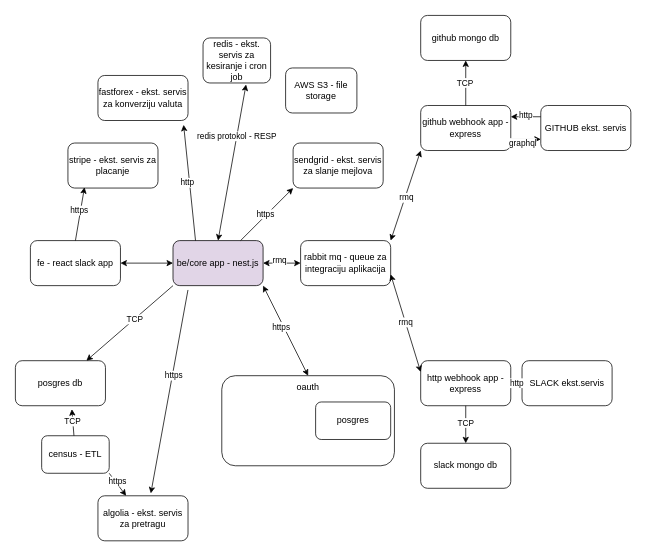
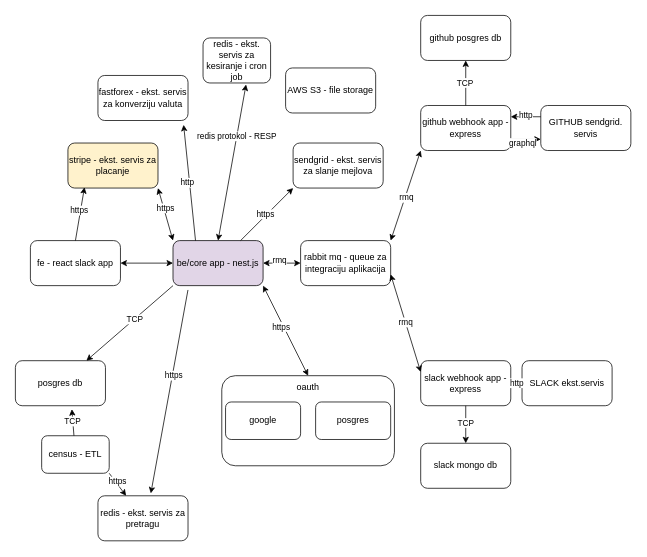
  <mxCell id="0" />
  <mxCell id="1" parent="0" />
  <mxCell id="2" value="fe - react slack app&lt;br&gt;" style="rounded=1;whiteSpace=wrap;html=1;" parent="1" vertex="1"><mxGeometry x="40" y="320" width="120" height="60" as="geometry" /></mxCell>
  <mxCell id="3" value="be/core app - nest.js" style="rounded=1;whiteSpace=wrap;html=1;fillColor=#e1d5e7;" parent="1" vertex="1"><mxGeometry x="230" y="320" width="120" height="60" as="geometry" /></mxCell>
  <mxCell id="4" value="" style="endArrow=classic;startArrow=classic;html=1;rounded=0;exitX=1;exitY=0.5;exitDx=0;exitDy=0;entryX=0;entryY=0.5;entryDx=0;entryDy=0;" parent="1" source="2" target="3" edge="1"><mxGeometry width="50" height="50" relative="1" as="geometry"><mxPoint x="400" y="510" as="sourcePoint" /><mxPoint x="270" y="360" as="targetPoint" /><Array as="points" /></mxGeometry></mxCell>
  <mxCell id="5" value="redis - ekst. servis za kesiranje i cron job" style="rounded=1;whiteSpace=wrap;html=1;" parent="1" vertex="1"><mxGeometry x="270" y="50" width="90" height="60" as="geometry" /></mxCell>
  <mxCell id="6" value="" style="endArrow=classic;startArrow=classic;html=1;rounded=0;entryX=0.637;entryY=1.034;entryDx=0;entryDy=0;entryPerimeter=0;exitX=0.5;exitY=0;exitDx=0;exitDy=0;exitPerimeter=0;" parent="1" source="3" target="5" edge="1"><mxGeometry width="50" height="50" relative="1" as="geometry"><mxPoint x="400" y="510" as="sourcePoint" /><mxPoint x="450" y="460" as="targetPoint" /></mxGeometry></mxCell>
  <mxCell id="7" value="redis protokol - RESP" style="edgeLabel;html=1;align=center;verticalAlign=middle;resizable=0;points=[];" parent="6" vertex="1" connectable="0"><mxGeometry x="-0.002" y="-3" relative="1" as="geometry"><mxPoint x="3" y="-37" as="offset" /></mxGeometry></mxCell>
  <mxCell id="8" value="rabbit mq - queue za integraciju aplikacija" style="rounded=1;whiteSpace=wrap;html=1;" parent="1" vertex="1"><mxGeometry x="400" y="320" width="120" height="60" as="geometry" /></mxCell>
  <mxCell id="9" value="" style="endArrow=classic;startArrow=classic;html=1;rounded=0;entryX=0;entryY=0.5;entryDx=0;entryDy=0;exitX=1;exitY=0.5;exitDx=0;exitDy=0;" parent="1" source="3" target="8" edge="1"><mxGeometry width="50" height="50" relative="1" as="geometry"><mxPoint x="350" y="360" as="sourcePoint" /><mxPoint x="450" y="460" as="targetPoint" /></mxGeometry></mxCell>
  <mxCell id="10" value="rmq&lt;br&gt;" style="edgeLabel;html=1;align=center;verticalAlign=middle;resizable=0;points=[];" parent="9" vertex="1" connectable="0"><mxGeometry x="0.033" y="2" relative="1" as="geometry"><mxPoint x="-5" y="-3" as="offset" /></mxGeometry></mxCell>
  <mxCell id="11" value="github webhook app - express&lt;br&gt;" style="rounded=1;whiteSpace=wrap;html=1;" parent="1" vertex="1"><mxGeometry x="560" y="140" width="120" height="60" as="geometry" /></mxCell>
  <mxCell id="12" value="" style="endArrow=classic;startArrow=classic;html=1;rounded=0;entryX=0;entryY=1;entryDx=0;entryDy=0;exitX=1;exitY=0;exitDx=0;exitDy=0;" parent="1" source="8" target="11" edge="1"><mxGeometry width="50" height="50" relative="1" as="geometry"><mxPoint x="400" y="410" as="sourcePoint" /><mxPoint x="450" y="360" as="targetPoint" /></mxGeometry></mxCell>
  <mxCell id="13" value="rmq" style="edgeLabel;html=1;align=center;verticalAlign=middle;resizable=0;points=[];" parent="12" vertex="1" connectable="0"><mxGeometry x="-0.035" y="-1" relative="1" as="geometry"><mxPoint as="offset" /></mxGeometry></mxCell>
- <mxCell id="14" value="http webhook app - express&lt;br&gt;" style="rounded=1;whiteSpace=wrap;html=1;" parent="1" vertex="1"><mxGeometry x="560" y="480" width="120" height="60" as="geometry" /></mxCell>
+ <mxCell id="14" value="slack webhook app - express&lt;br&gt;" style="rounded=1;whiteSpace=wrap;html=1;" parent="1" vertex="1"><mxGeometry x="560" y="480" width="120" height="60" as="geometry" /></mxCell>
  <mxCell id="15" value="" style="endArrow=classic;startArrow=classic;html=1;rounded=0;entryX=0;entryY=0.25;entryDx=0;entryDy=0;exitX=1;exitY=0.75;exitDx=0;exitDy=0;" parent="1" source="8" target="14" edge="1"><mxGeometry width="50" height="50" relative="1" as="geometry"><mxPoint x="400" y="410" as="sourcePoint" /><mxPoint x="450" y="360" as="targetPoint" /></mxGeometry></mxCell>
  <mxCell id="16" value="rmq&lt;br&gt;" style="edgeLabel;html=1;align=center;verticalAlign=middle;resizable=0;points=[];" parent="15" vertex="1" connectable="0"><mxGeometry x="-0.026" relative="1" as="geometry"><mxPoint as="offset" /></mxGeometry></mxCell>
  <mxCell id="17" value="posgres db" style="rounded=1;whiteSpace=wrap;html=1;" parent="1" vertex="1"><mxGeometry x="20" y="480" width="120" height="60" as="geometry" /></mxCell>
  <mxCell id="18" value="slack mongo db&lt;br&gt;" style="rounded=1;whiteSpace=wrap;html=1;" parent="1" vertex="1"><mxGeometry x="560" y="590" width="120" height="60" as="geometry" /></mxCell>
- <mxCell id="19" value="github mongo db&lt;br&gt;" style="rounded=1;whiteSpace=wrap;html=1;" parent="1" vertex="1"><mxGeometry x="560" y="20" width="120" height="60" as="geometry" /></mxCell>
- <mxCell id="20" value="GITHUB ekst. servis&lt;br&gt;" style="rounded=1;whiteSpace=wrap;html=1;" parent="1" vertex="1"><mxGeometry x="720" y="140" width="120" height="60" as="geometry" /></mxCell>
+ <mxCell id="19" value="github posgres db&lt;br&gt;" style="rounded=1;whiteSpace=wrap;html=1;" parent="1" vertex="1"><mxGeometry x="560" y="20" width="120" height="60" as="geometry" /></mxCell>
+ <mxCell id="20" value="GITHUB sendgrid. servis&lt;br&gt;" style="rounded=1;whiteSpace=wrap;html=1;" parent="1" vertex="1"><mxGeometry x="720" y="140" width="120" height="60" as="geometry" /></mxCell>
  <mxCell id="21" value="" style="endArrow=classic;html=1;rounded=0;exitX=0;exitY=0.25;exitDx=0;exitDy=0;entryX=1;entryY=0.25;entryDx=0;entryDy=0;" parent="1" source="20" target="11" edge="1"><mxGeometry width="50" height="50" relative="1" as="geometry"><mxPoint x="400" y="310" as="sourcePoint" /><mxPoint x="450" y="260" as="targetPoint" /></mxGeometry></mxCell>
  <mxCell id="22" value="http&lt;br&gt;" style="edgeLabel;html=1;align=center;verticalAlign=middle;resizable=0;points=[];" parent="21" vertex="1" connectable="0"><mxGeometry x="0.088" y="-3" relative="1" as="geometry"><mxPoint x="1" as="offset" /></mxGeometry></mxCell>
  <mxCell id="23" value="" style="endArrow=classic;html=1;rounded=0;entryX=0;entryY=0.75;entryDx=0;entryDy=0;exitX=1;exitY=0.75;exitDx=0;exitDy=0;" parent="1" source="11" target="20" edge="1"><mxGeometry width="50" height="50" relative="1" as="geometry"><mxPoint x="400" y="310" as="sourcePoint" /><mxPoint x="450" y="260" as="targetPoint" /></mxGeometry></mxCell>
  <mxCell id="24" value="graphql&lt;br&gt;" style="edgeLabel;html=1;align=center;verticalAlign=middle;resizable=0;points=[];" parent="23" vertex="1" connectable="0"><mxGeometry x="-0.254" y="-4" relative="1" as="geometry"><mxPoint as="offset" /></mxGeometry></mxCell>
  <mxCell id="25" value="SLACK ekst.servis" style="rounded=1;whiteSpace=wrap;html=1;" parent="1" vertex="1"><mxGeometry x="695" y="480" width="120" height="60" as="geometry" /></mxCell>
  <mxCell id="26" value="" style="endArrow=classic;startArrow=classic;html=1;rounded=0;entryX=0;entryY=0.5;entryDx=0;entryDy=0;exitX=1;exitY=0.5;exitDx=0;exitDy=0;" parent="1" source="14" target="25" edge="1"><mxGeometry width="50" height="50" relative="1" as="geometry"><mxPoint x="400" y="410" as="sourcePoint" /><mxPoint x="450" y="360" as="targetPoint" /></mxGeometry></mxCell>
  <mxCell id="27" value="http&lt;br&gt;" style="edgeLabel;html=1;align=center;verticalAlign=middle;resizable=0;points=[];" parent="26" vertex="1" connectable="0"><mxGeometry x="-0.112" y="1" relative="1" as="geometry"><mxPoint as="offset" /></mxGeometry></mxCell>
  <mxCell id="28" value="" style="rounded=1;whiteSpace=wrap;html=1;" parent="1" vertex="1"><mxGeometry x="295" y="500" width="230" height="120" as="geometry" /></mxCell>
+ <mxCell id="29" value="google" style="rounded=1;whiteSpace=wrap;html=1;" parent="1" vertex="1"><mxGeometry x="300" y="535" width="100" height="50" as="geometry" /></mxCell>
  <mxCell id="30" value="posgres" style="rounded=1;whiteSpace=wrap;html=1;" parent="1" vertex="1"><mxGeometry x="420" y="535" width="100" height="50" as="geometry" /></mxCell>
  <mxCell id="31" value="oauth" style="text;html=1;strokeColor=none;fillColor=none;align=center;verticalAlign=middle;whiteSpace=wrap;rounded=0;" parent="1" vertex="1"><mxGeometry x="380" y="500" width="60" height="30" as="geometry" /></mxCell>
  <mxCell id="32" value="" style="endArrow=classic;startArrow=classic;html=1;rounded=0;entryX=1;entryY=1;entryDx=0;entryDy=0;exitX=0.5;exitY=0;exitDx=0;exitDy=0;" parent="1" source="31" target="3" edge="1"><mxGeometry width="50" height="50" relative="1" as="geometry"><mxPoint x="400" y="400" as="sourcePoint" /><mxPoint x="450" y="350" as="targetPoint" /></mxGeometry></mxCell>
  <mxCell id="33" value="https" style="edgeLabel;html=1;align=center;verticalAlign=middle;resizable=0;points=[];" parent="32" vertex="1" connectable="0"><mxGeometry x="0.111" y="3" relative="1" as="geometry"><mxPoint as="offset" /></mxGeometry></mxCell>
- <mxCell id="34" value="AWS S3 - file storage" style="rounded=1;whiteSpace=wrap;html=1;" parent="1" vertex="1"><mxGeometry x="380" y="90" width="95" height="60" as="geometry" /></mxCell>
+ <mxCell id="34" value="AWS S3 - file storage" style="rounded=1;whiteSpace=wrap;html=1;" parent="1" vertex="1"><mxGeometry x="380" y="90" width="120" height="60" as="geometry" /></mxCell>
  <mxCell id="35" value="sendgrid - ekst. servis za slanje mejlova" style="rounded=1;whiteSpace=wrap;html=1;" parent="1" vertex="1"><mxGeometry x="390" y="190" width="120" height="60" as="geometry" /></mxCell>
  <mxCell id="36" value="" style="endArrow=classic;html=1;rounded=0;entryX=0;entryY=1;entryDx=0;entryDy=0;" parent="1" source="3" target="35" edge="1"><mxGeometry width="50" height="50" relative="1" as="geometry"><mxPoint x="400" y="400" as="sourcePoint" /><mxPoint x="408" y="250" as="targetPoint" /></mxGeometry></mxCell>
  <mxCell id="37" value="https&lt;br&gt;" style="edgeLabel;html=1;align=center;verticalAlign=middle;resizable=0;points=[];" parent="36" vertex="1" connectable="0"><mxGeometry x="-0.035" y="2" relative="1" as="geometry"><mxPoint as="offset" /></mxGeometry></mxCell>
  <mxCell id="38" value="fastforex - ekst. servis za konverziju valuta" style="rounded=1;whiteSpace=wrap;html=1;" parent="1" vertex="1"><mxGeometry x="130" y="100" width="120" height="60" as="geometry" /></mxCell>
  <mxCell id="39" value="" style="endArrow=classic;html=1;rounded=0;entryX=0.951;entryY=1.096;entryDx=0;entryDy=0;exitX=0.25;exitY=0;exitDx=0;exitDy=0;entryPerimeter=0;" parent="1" source="3" target="38" edge="1"><mxGeometry width="50" height="50" relative="1" as="geometry"><mxPoint x="400" y="400" as="sourcePoint" /><mxPoint x="450" y="350" as="targetPoint" /></mxGeometry></mxCell>
  <mxCell id="40" value="http" style="edgeLabel;html=1;align=center;verticalAlign=middle;resizable=0;points=[];" parent="39" vertex="1" connectable="0"><mxGeometry x="0.003" y="4" relative="1" as="geometry"><mxPoint as="offset" /></mxGeometry></mxCell>
  <mxCell id="41" value="" style="endArrow=classic;html=1;rounded=0;" parent="1" target="17" edge="1"><mxGeometry width="50" height="50" relative="1" as="geometry"><mxPoint x="230" y="380" as="sourcePoint" /><mxPoint x="450" y="350" as="targetPoint" /></mxGeometry></mxCell>
  <mxCell id="42" value="TCP" style="edgeLabel;html=1;align=center;verticalAlign=middle;resizable=0;points=[];" parent="41" vertex="1" connectable="0"><mxGeometry x="-0.106" relative="1" as="geometry"><mxPoint as="offset" /></mxGeometry></mxCell>
  <mxCell id="43" value="" style="endArrow=classic;html=1;rounded=0;entryX=0.5;entryY=1;entryDx=0;entryDy=0;" parent="1" source="11" target="19" edge="1"><mxGeometry width="50" height="50" relative="1" as="geometry"><mxPoint x="400" y="400" as="sourcePoint" /><mxPoint x="450" y="350" as="targetPoint" /></mxGeometry></mxCell>
  <mxCell id="44" value="TCP" style="edgeLabel;html=1;align=center;verticalAlign=middle;resizable=0;points=[];" parent="43" vertex="1" connectable="0"><mxGeometry x="0.037" y="2" relative="1" as="geometry"><mxPoint as="offset" /></mxGeometry></mxCell>
  <mxCell id="45" value="" style="endArrow=classic;html=1;rounded=0;entryX=0.5;entryY=0;entryDx=0;entryDy=0;exitX=0.5;exitY=1;exitDx=0;exitDy=0;" parent="1" source="14" target="18" edge="1"><mxGeometry width="50" height="50" relative="1" as="geometry"><mxPoint x="400" y="400" as="sourcePoint" /><mxPoint x="450" y="350" as="targetPoint" /></mxGeometry></mxCell>
  <mxCell id="46" value="TCP" style="edgeLabel;html=1;align=center;verticalAlign=middle;resizable=0;points=[];" parent="45" vertex="1" connectable="0"><mxGeometry x="-0.139" y="-1" relative="1" as="geometry"><mxPoint as="offset" /></mxGeometry></mxCell>
- <mxCell id="47" value="algolia - ekst. servis za pretragu" style="rounded=1;whiteSpace=wrap;html=1;" parent="1" vertex="1"><mxGeometry x="130" y="660" width="120" height="60" as="geometry" /></mxCell>
+ <mxCell id="47" value="redis - ekst. servis za pretragu" style="rounded=1;whiteSpace=wrap;html=1;" parent="1" vertex="1"><mxGeometry x="130" y="660" width="120" height="60" as="geometry" /></mxCell>
  <mxCell id="48" value="" style="endArrow=classic;html=1;rounded=0;exitX=0.166;exitY=1.096;exitDx=0;exitDy=0;exitPerimeter=0;entryX=0.587;entryY=-0.054;entryDx=0;entryDy=0;entryPerimeter=0;" parent="1" source="3" target="47" edge="1"><mxGeometry width="50" height="50" relative="1" as="geometry"><mxPoint x="400" y="400" as="sourcePoint" /><mxPoint x="450" y="350" as="targetPoint" /></mxGeometry></mxCell>
  <mxCell id="49" value="https" style="edgeLabel;html=1;align=center;verticalAlign=middle;resizable=0;points=[];" parent="48" vertex="1" connectable="0"><mxGeometry x="-0.498" y="2" relative="1" as="geometry"><mxPoint x="-9" y="46" as="offset" /></mxGeometry></mxCell>
  <mxCell id="50" value="census - ETL" style="rounded=1;whiteSpace=wrap;html=1;" parent="1" vertex="1"><mxGeometry x="55" y="580" width="90" height="50" as="geometry" /></mxCell>
  <mxCell id="51" value="" style="endArrow=classic;html=1;rounded=0;exitX=1;exitY=1;exitDx=0;exitDy=0;" parent="1" source="50" target="47" edge="1"><mxGeometry width="50" height="50" relative="1" as="geometry"><mxPoint x="400" y="400" as="sourcePoint" /><mxPoint x="450" y="350" as="targetPoint" /></mxGeometry></mxCell>
  <mxCell id="52" value="https&lt;br&gt;" style="edgeLabel;html=1;align=center;verticalAlign=middle;resizable=0;points=[];" parent="51" vertex="1" connectable="0"><mxGeometry x="-0.226" y="2" relative="1" as="geometry"><mxPoint as="offset" /></mxGeometry></mxCell>
  <mxCell id="53" value="" style="endArrow=classic;html=1;rounded=0;entryX=0.627;entryY=1.078;entryDx=0;entryDy=0;entryPerimeter=0;" parent="1" source="50" target="17" edge="1"><mxGeometry width="50" height="50" relative="1" as="geometry"><mxPoint x="400" y="400" as="sourcePoint" /><mxPoint x="450" y="350" as="targetPoint" /></mxGeometry></mxCell>
  <mxCell id="54" value="TCP" style="edgeLabel;html=1;align=center;verticalAlign=middle;resizable=0;points=[];" parent="53" vertex="1" connectable="0"><mxGeometry x="0.111" y="1" relative="1" as="geometry"><mxPoint as="offset" /></mxGeometry></mxCell>
- <mxCell id="55" value="stripe - ekst. servis za placanje" style="rounded=1;whiteSpace=wrap;html=1;" parent="1" vertex="1"><mxGeometry x="90" y="190" width="120" height="60" as="geometry" /></mxCell>
+ <mxCell id="55" value="stripe - ekst. servis za placanje" style="rounded=1;whiteSpace=wrap;html=1;fillColor=#fff2cc;" parent="1" vertex="1"><mxGeometry x="90" y="190" width="120" height="60" as="geometry" /></mxCell>
+ <mxCell id="56" value="" style="endArrow=classic;startArrow=classic;html=1;rounded=0;entryX=1;entryY=1;entryDx=0;entryDy=0;exitX=0;exitY=0;exitDx=0;exitDy=0;" parent="1" source="3" target="55" edge="1"><mxGeometry width="50" height="50" relative="1" as="geometry"><mxPoint x="400" y="400" as="sourcePoint" /><mxPoint x="450" y="350" as="targetPoint" /></mxGeometry></mxCell>
+ <mxCell id="57" value="https" style="edgeLabel;html=1;align=center;verticalAlign=middle;resizable=0;points=[];" parent="56" vertex="1" connectable="0"><mxGeometry x="0.234" y="-2" relative="1" as="geometry"><mxPoint as="offset" /></mxGeometry></mxCell>
  <mxCell id="58" value="" style="endArrow=classic;html=1;rounded=0;exitX=0.5;exitY=0;exitDx=0;exitDy=0;entryX=0.184;entryY=0.982;entryDx=0;entryDy=0;entryPerimeter=0;" parent="1" source="2" target="55" edge="1"><mxGeometry width="50" height="50" relative="1" as="geometry"><mxPoint x="400" y="400" as="sourcePoint" /><mxPoint x="450" y="350" as="targetPoint" /></mxGeometry></mxCell>
  <mxCell id="59" value="https&lt;br&gt;" style="edgeLabel;html=1;align=center;verticalAlign=middle;resizable=0;points=[];" parent="58" vertex="1" connectable="0"><mxGeometry x="0.139" y="2" relative="1" as="geometry"><mxPoint as="offset" /></mxGeometry></mxCell>
